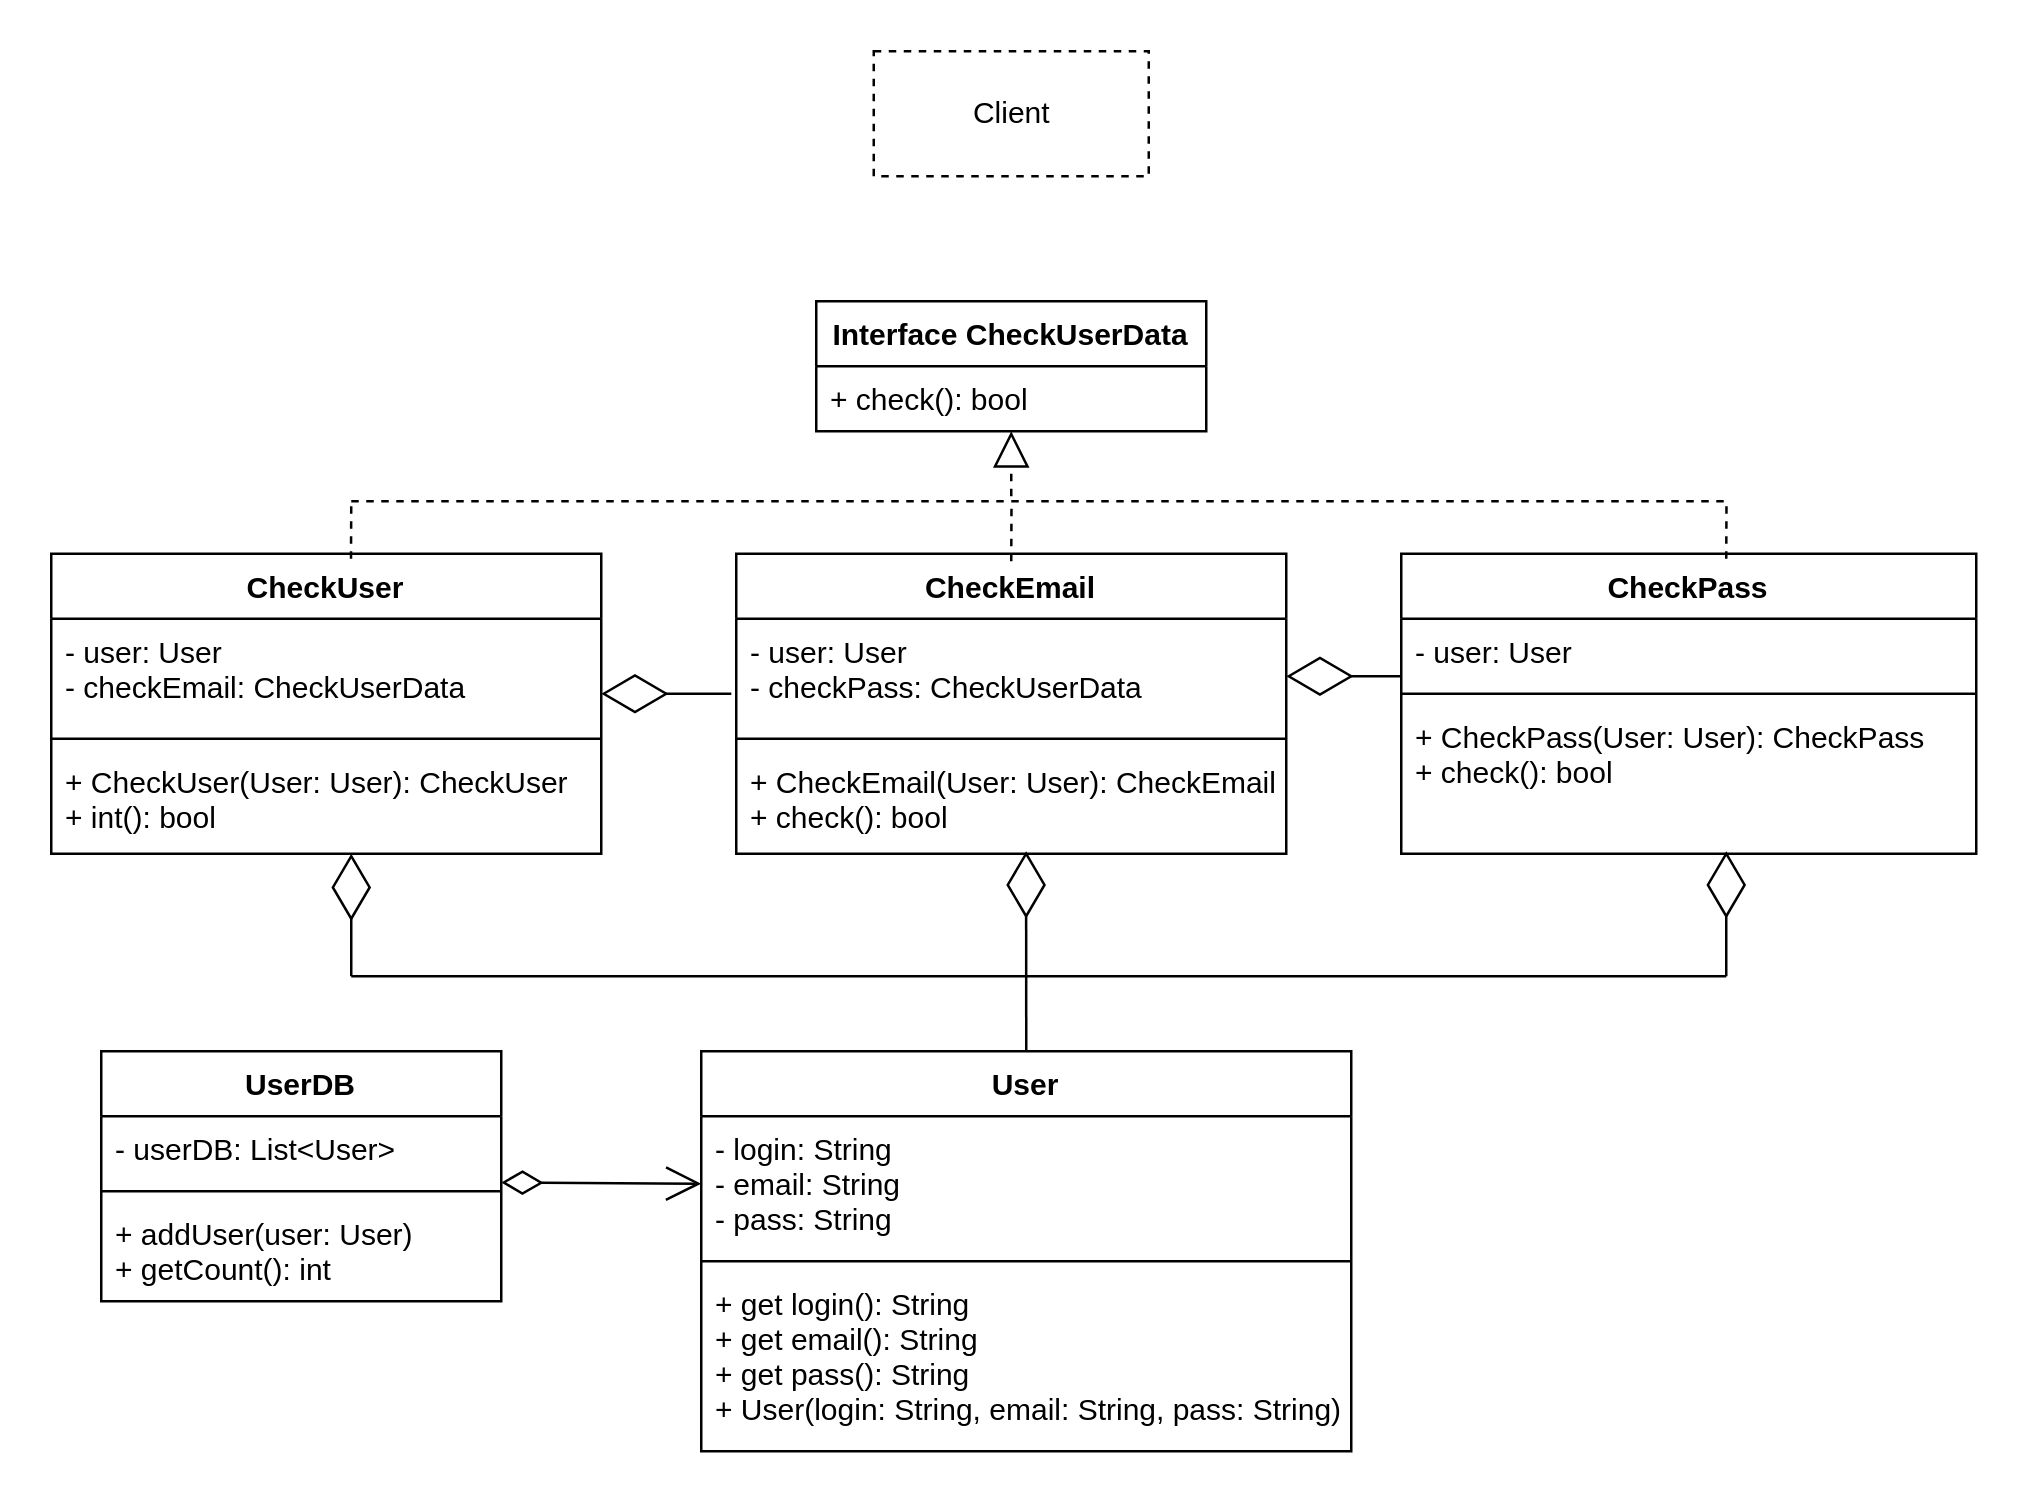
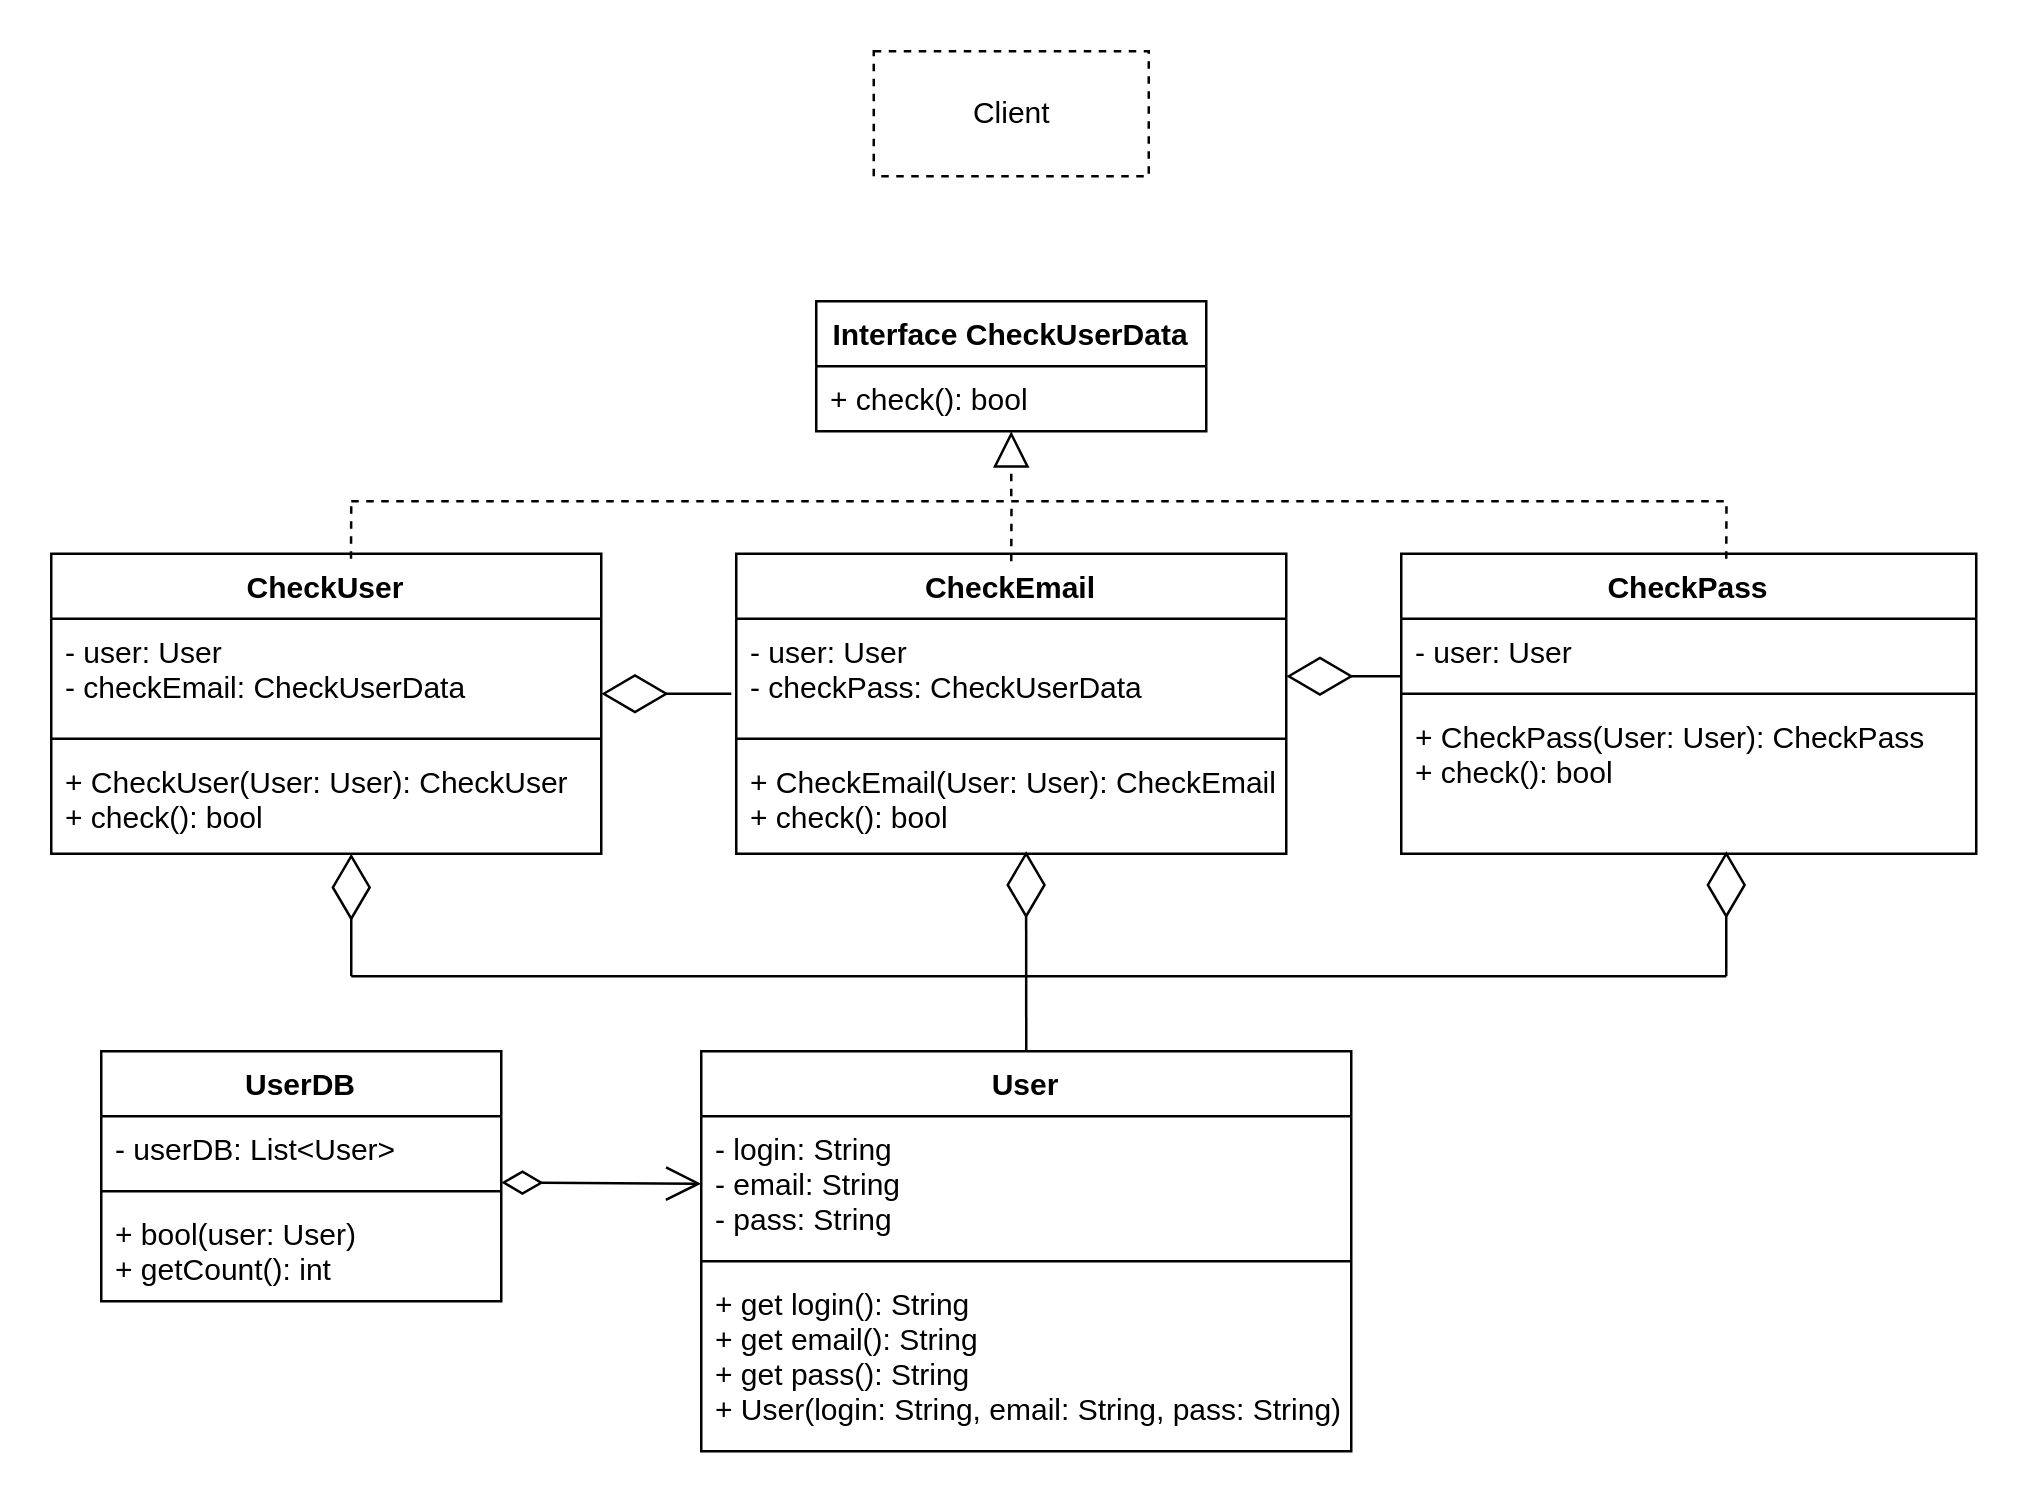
  <mxCell id="0" />
  <mxCell id="1" parent="0" />
  <mxCell id="2" value="Client" style="html=1;dashed=1;" vertex="1" parent="1"><mxGeometry x="349" y="20" width="110" height="50" as="geometry" /></mxCell>
  <mxCell id="3" value="Interface CheckUserData" style="swimlane;fontStyle=1;childLayout=stackLayout;horizontal=1;startSize=26;fillColor=none;horizontalStack=0;resizeParent=1;resizeParentMax=0;resizeLast=0;collapsible=1;marginBottom=0;" vertex="1" parent="1"><mxGeometry x="326" y="120" width="156" height="52" as="geometry" /></mxCell>
  <mxCell id="4" value="+ check(): bool" style="text;strokeColor=none;fillColor=none;align=left;verticalAlign=top;spacingLeft=4;spacingRight=4;overflow=hidden;rotatable=0;points=[[0,0.5],[1,0.5]];portConstraint=eastwest;" vertex="1" parent="3"><mxGeometry y="26" width="156" height="26" as="geometry" /></mxCell>
  <mxCell id="5" value="CheckEmail" style="swimlane;fontStyle=1;align=center;verticalAlign=top;childLayout=stackLayout;horizontal=1;startSize=26;horizontalStack=0;resizeParent=1;resizeParentMax=0;resizeLast=0;collapsible=1;marginBottom=0;" vertex="1" parent="1"><mxGeometry x="294" y="221" width="220" height="120" as="geometry" /></mxCell>
  <mxCell id="6" value="- user: User&#10;- checkPass: CheckUserData" style="text;strokeColor=none;fillColor=none;align=left;verticalAlign=top;spacingLeft=4;spacingRight=4;overflow=hidden;rotatable=0;points=[[0,0.5],[1,0.5]];portConstraint=eastwest;" vertex="1" parent="5"><mxGeometry y="26" width="220" height="44" as="geometry" /></mxCell>
  <mxCell id="7" value="" style="line;strokeWidth=1;fillColor=none;align=left;verticalAlign=middle;spacingTop=-1;spacingLeft=3;spacingRight=3;rotatable=0;labelPosition=right;points=[];portConstraint=eastwest;" vertex="1" parent="5"><mxGeometry y="70" width="220" height="8" as="geometry" /></mxCell>
  <mxCell id="8" value="+ CheckEmail(User: User): CheckEmail&#10;+ check(): bool" style="text;strokeColor=none;fillColor=none;align=left;verticalAlign=top;spacingLeft=4;spacingRight=4;overflow=hidden;rotatable=0;points=[[0,0.5],[1,0.5]];portConstraint=eastwest;" vertex="1" parent="5"><mxGeometry y="78" width="220" height="42" as="geometry" /></mxCell>
  <mxCell id="9" value="CheckUser" style="swimlane;fontStyle=1;align=center;verticalAlign=top;childLayout=stackLayout;horizontal=1;startSize=26;horizontalStack=0;resizeParent=1;resizeParentMax=0;resizeLast=0;collapsible=1;marginBottom=0;" vertex="1" parent="1"><mxGeometry x="20" y="221" width="220" height="120" as="geometry" /></mxCell>
  <mxCell id="10" value="- user: User&#10;- checkEmail: CheckUserData" style="text;strokeColor=none;fillColor=none;align=left;verticalAlign=top;spacingLeft=4;spacingRight=4;overflow=hidden;rotatable=0;points=[[0,0.5],[1,0.5]];portConstraint=eastwest;" vertex="1" parent="9"><mxGeometry y="26" width="220" height="44" as="geometry" /></mxCell>
  <mxCell id="11" value="" style="line;strokeWidth=1;fillColor=none;align=left;verticalAlign=middle;spacingTop=-1;spacingLeft=3;spacingRight=3;rotatable=0;labelPosition=right;points=[];portConstraint=eastwest;" vertex="1" parent="9"><mxGeometry y="70" width="220" height="8" as="geometry" /></mxCell>
- <mxCell id="12" value="+ CheckUser(User: User): CheckUser&#10;+ int(): bool" style="text;strokeColor=none;fillColor=none;align=left;verticalAlign=top;spacingLeft=4;spacingRight=4;overflow=hidden;rotatable=0;points=[[0,0.5],[1,0.5]];portConstraint=eastwest;" vertex="1" parent="9"><mxGeometry y="78" width="220" height="42" as="geometry" /></mxCell>
+ <mxCell id="12" value="+ CheckUser(User: User): CheckUser&#10;+ check(): bool" style="text;strokeColor=none;fillColor=none;align=left;verticalAlign=top;spacingLeft=4;spacingRight=4;overflow=hidden;rotatable=0;points=[[0,0.5],[1,0.5]];portConstraint=eastwest;" vertex="1" parent="9"><mxGeometry y="78" width="220" height="42" as="geometry" /></mxCell>
  <mxCell id="13" value="CheckPass" style="swimlane;fontStyle=1;align=center;verticalAlign=top;childLayout=stackLayout;horizontal=1;startSize=26;horizontalStack=0;resizeParent=1;resizeParentMax=0;resizeLast=0;collapsible=1;marginBottom=0;" vertex="1" parent="1"><mxGeometry x="560" y="221" width="230" height="120" as="geometry" /></mxCell>
  <mxCell id="14" value="- user: User" style="text;strokeColor=none;fillColor=none;align=left;verticalAlign=top;spacingLeft=4;spacingRight=4;overflow=hidden;rotatable=0;points=[[0,0.5],[1,0.5]];portConstraint=eastwest;" vertex="1" parent="13"><mxGeometry y="26" width="230" height="26" as="geometry" /></mxCell>
  <mxCell id="15" value="" style="line;strokeWidth=1;fillColor=none;align=left;verticalAlign=middle;spacingTop=-1;spacingLeft=3;spacingRight=3;rotatable=0;labelPosition=right;points=[];portConstraint=eastwest;" vertex="1" parent="13"><mxGeometry y="52" width="230" height="8" as="geometry" /></mxCell>
  <mxCell id="16" value="+ CheckPass(User: User): CheckPass&#10;+ check(): bool" style="text;strokeColor=none;fillColor=none;align=left;verticalAlign=top;spacingLeft=4;spacingRight=4;overflow=hidden;rotatable=0;points=[[0,0.5],[1,0.5]];portConstraint=eastwest;" vertex="1" parent="13"><mxGeometry y="60" width="230" height="60" as="geometry" /></mxCell>
  <mxCell id="17" value="UserDB" style="swimlane;fontStyle=1;align=center;verticalAlign=top;childLayout=stackLayout;horizontal=1;startSize=26;horizontalStack=0;resizeParent=1;resizeParentMax=0;resizeLast=0;collapsible=1;marginBottom=0;" vertex="1" parent="1"><mxGeometry x="40" y="420" width="160" height="100" as="geometry" /></mxCell>
  <mxCell id="18" value="- userDB: List&lt;User&gt;" style="text;strokeColor=none;fillColor=none;align=left;verticalAlign=top;spacingLeft=4;spacingRight=4;overflow=hidden;rotatable=0;points=[[0,0.5],[1,0.5]];portConstraint=eastwest;" vertex="1" parent="17"><mxGeometry y="26" width="160" height="26" as="geometry" /></mxCell>
  <mxCell id="19" value="" style="line;strokeWidth=1;fillColor=none;align=left;verticalAlign=middle;spacingTop=-1;spacingLeft=3;spacingRight=3;rotatable=0;labelPosition=right;points=[];portConstraint=eastwest;" vertex="1" parent="17"><mxGeometry y="52" width="160" height="8" as="geometry" /></mxCell>
- <mxCell id="20" value="+ addUser(user: User)&#10;+ getCount(): int" style="text;strokeColor=none;fillColor=none;align=left;verticalAlign=top;spacingLeft=4;spacingRight=4;overflow=hidden;rotatable=0;points=[[0,0.5],[1,0.5]];portConstraint=eastwest;" vertex="1" parent="17"><mxGeometry y="60" width="160" height="40" as="geometry" /></mxCell>
+ <mxCell id="20" value="+ bool(user: User)&#10;+ getCount(): int" style="text;strokeColor=none;fillColor=none;align=left;verticalAlign=top;spacingLeft=4;spacingRight=4;overflow=hidden;rotatable=0;points=[[0,0.5],[1,0.5]];portConstraint=eastwest;" vertex="1" parent="17"><mxGeometry y="60" width="160" height="40" as="geometry" /></mxCell>
  <mxCell id="21" value="User" style="swimlane;fontStyle=1;align=center;verticalAlign=top;childLayout=stackLayout;horizontal=1;startSize=26;horizontalStack=0;resizeParent=1;resizeParentMax=0;resizeLast=0;collapsible=1;marginBottom=0;" vertex="1" parent="1"><mxGeometry x="280" y="420" width="260" height="160" as="geometry" /></mxCell>
  <mxCell id="22" value="" style="endArrow=open;html=1;endSize=12;startArrow=diamondThin;startSize=14;startFill=0;edgeStyle=orthogonalEdgeStyle;align=left;verticalAlign=bottom;entryX=0;entryY=0.5;entryDx=0;entryDy=0;" edge="1" parent="21" target="23"><mxGeometry x="-1" y="23" relative="1" as="geometry"><mxPoint x="-80" y="52.5" as="sourcePoint" /><mxPoint x="80" y="52.5" as="targetPoint" /><mxPoint y="1" as="offset" /></mxGeometry></mxCell>
  <mxCell id="23" value="- login: String&#10;- email: String&#10;- pass: String" style="text;strokeColor=none;fillColor=none;align=left;verticalAlign=top;spacingLeft=4;spacingRight=4;overflow=hidden;rotatable=0;points=[[0,0.5],[1,0.5]];portConstraint=eastwest;" vertex="1" parent="21"><mxGeometry y="26" width="260" height="54" as="geometry" /></mxCell>
  <mxCell id="24" value="" style="line;strokeWidth=1;fillColor=none;align=left;verticalAlign=middle;spacingTop=-1;spacingLeft=3;spacingRight=3;rotatable=0;labelPosition=right;points=[];portConstraint=eastwest;" vertex="1" parent="21"><mxGeometry y="80" width="260" height="8" as="geometry" /></mxCell>
  <mxCell id="25" value="+ get login(): String&#10;+ get email(): String&#10;+ get pass(): String&#10;+ User(login: String, email: String, pass: String)" style="text;strokeColor=none;fillColor=none;align=left;verticalAlign=top;spacingLeft=4;spacingRight=4;overflow=hidden;rotatable=0;points=[[0,0.5],[1,0.5]];portConstraint=eastwest;" vertex="1" parent="21"><mxGeometry y="88" width="260" height="72" as="geometry" /></mxCell>
  <mxCell id="26" value="" style="endArrow=block;dashed=1;endFill=0;endSize=12;html=1;" edge="1" parent="1"><mxGeometry width="160" relative="1" as="geometry"><mxPoint x="404" y="198" as="sourcePoint" /><mxPoint x="404" y="172" as="targetPoint" /></mxGeometry></mxCell>
  <mxCell id="27" value="" style="endArrow=none;html=1;dashed=1;" edge="1" parent="1"><mxGeometry relative="1" as="geometry"><mxPoint x="140" y="200" as="sourcePoint" /><mxPoint x="690" y="200" as="targetPoint" /></mxGeometry></mxCell>
  <mxCell id="28" value="" style="endArrow=none;html=1;exitX=0.545;exitY=0.017;exitDx=0;exitDy=0;exitPerimeter=0;dashed=1;" edge="1" parent="1" source="9"><mxGeometry relative="1" as="geometry"><mxPoint x="80" y="160" as="sourcePoint" /><mxPoint x="140" y="200" as="targetPoint" /></mxGeometry></mxCell>
  <mxCell id="29" value="" style="endArrow=none;html=1;exitX=0.545;exitY=0.017;exitDx=0;exitDy=0;exitPerimeter=0;dashed=1;" edge="1" parent="1"><mxGeometry relative="1" as="geometry"><mxPoint x="690" y="223.04" as="sourcePoint" /><mxPoint x="690.1" y="200" as="targetPoint" /></mxGeometry></mxCell>
  <mxCell id="30" value="" style="endArrow=none;html=1;exitX=0.545;exitY=0.017;exitDx=0;exitDy=0;exitPerimeter=0;dashed=1;" edge="1" parent="1"><mxGeometry relative="1" as="geometry"><mxPoint x="404" y="224.04" as="sourcePoint" /><mxPoint x="404.1" y="201" as="targetPoint" /></mxGeometry></mxCell>
  <mxCell id="31" value="" style="endArrow=diamondThin;endFill=0;endSize=24;html=1;exitX=0.5;exitY=0;exitDx=0;exitDy=0;entryX=0.527;entryY=0.976;entryDx=0;entryDy=0;entryPerimeter=0;" edge="1" parent="1" source="21" target="8"><mxGeometry width="160" relative="1" as="geometry"><mxPoint x="360" y="270" as="sourcePoint" /><mxPoint x="520" y="270" as="targetPoint" /></mxGeometry></mxCell>
  <mxCell id="32" value="" style="endArrow=diamondThin;endFill=0;endSize=24;html=1;entryX=0.527;entryY=0.976;entryDx=0;entryDy=0;entryPerimeter=0;" edge="1" parent="1"><mxGeometry width="160" relative="1" as="geometry"><mxPoint x="140" y="390" as="sourcePoint" /><mxPoint x="140" y="341.002" as="targetPoint" /></mxGeometry></mxCell>
  <mxCell id="33" value="" style="endArrow=diamondThin;endFill=0;endSize=24;html=1;" edge="1" parent="1"><mxGeometry width="160" relative="1" as="geometry"><mxPoint x="690" y="390" as="sourcePoint" /><mxPoint x="690" y="340" as="targetPoint" /></mxGeometry></mxCell>
  <mxCell id="34" value="" style="endArrow=none;html=1;" edge="1" parent="1"><mxGeometry relative="1" as="geometry"><mxPoint x="140" y="390" as="sourcePoint" /><mxPoint x="690" y="390" as="targetPoint" /></mxGeometry></mxCell>
  <mxCell id="35" value="" style="endArrow=diamondThin;endFill=0;endSize=24;html=1;exitX=-0.009;exitY=0.682;exitDx=0;exitDy=0;exitPerimeter=0;" edge="1" parent="1" source="6"><mxGeometry width="160" relative="1" as="geometry"><mxPoint x="620" y="570" as="sourcePoint" /><mxPoint x="240" y="277" as="targetPoint" /></mxGeometry></mxCell>
  <mxCell id="36" value="" style="endArrow=diamondThin;endFill=0;endSize=24;html=1;exitX=0;exitY=0.885;exitDx=0;exitDy=0;exitPerimeter=0;" edge="1" parent="1" source="14"><mxGeometry width="160" relative="1" as="geometry"><mxPoint x="566.02" y="270.008" as="sourcePoint" /><mxPoint x="514" y="270" as="targetPoint" /></mxGeometry></mxCell>
